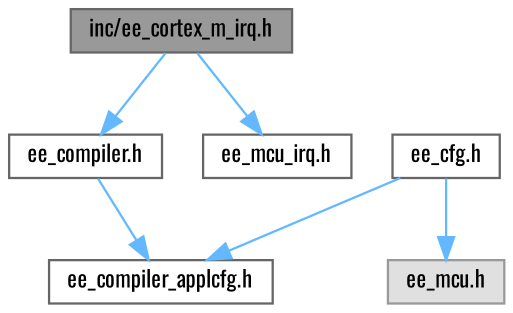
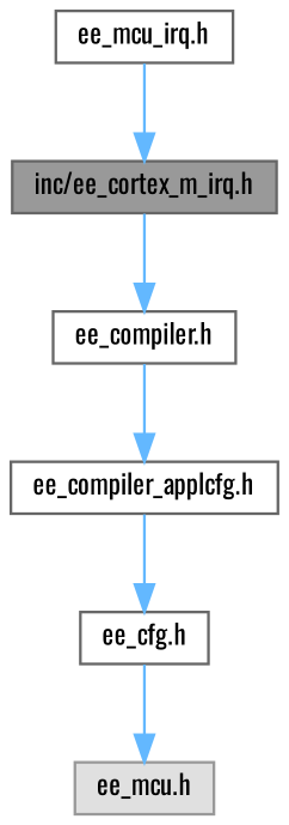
  digraph {
    fontname=Oswald
    node [color=grey40 fillcolor=white fontname=Oswald fontsize=10 shape=box style=filled]
    edge [color=steelblue1 fontname=Oswald fontsize=10 labelfontname=Helvetica labelfontsize=10 style=solid]
    n1 [color=gray40 fillcolor=grey60 fontcolor=black height=0.2 label="inc/ee_cortex_m_irq.h" width=0.4]
    n2 [height=0.2 label="ee_compiler.h" width=0.4]
    n3 [height=0.2 label="ee_mcu_irq.h" width=0.4]
    n4 [height=0.2 label="ee_compiler_applcfg.h" width=0.4]
    n5 [height=0.2 label="ee_cfg.h" width=0.4]
    n6 [color=grey60 fillcolor="#E0E0E0" height=0.2 label="ee_mcu.h" width=0.4]
    n1 -> n2
-   n1 -> n3
+   n3 -> n1
    n2 -> n4
-   n5 -> n4
+   n4 -> n5
    n5 -> n6
  }
